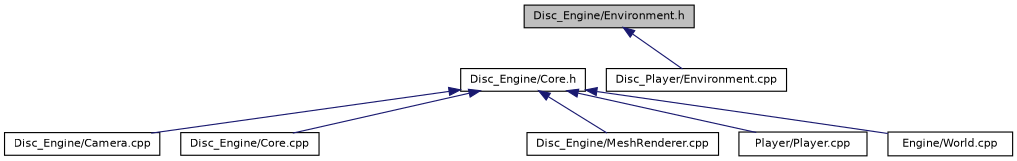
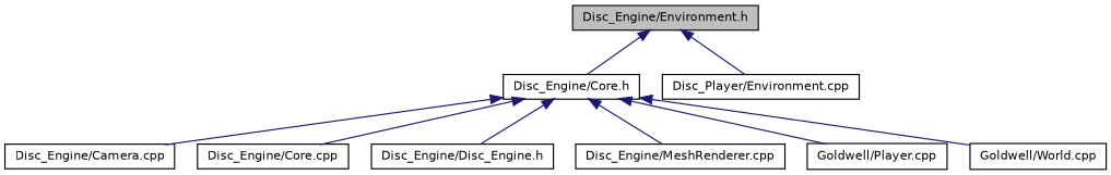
  digraph {
    node [color=black fillcolor=white fontname=Helvetica fontsize=10 shape=record style=filled]
    edge [color=midnightblue dir=back fontname=Helvetica fontsize=10 labelfontname=Helvetica labelfontsize=10 style=solid]
    n1 [fillcolor=grey75 fontcolor=black height=0.2 label="Disc_Engine/Environment.h" width=0.4]
    n2 [height=0.2 label="Disc_Engine/Core.h" width=0.4]
    n3 [height=0.2 label="Disc_Player/Environment.cpp" width=0.4]
    n4 [height=0.2 label="Disc_Engine/Camera.cpp" width=0.4]
    n5 [height=0.2 label="Disc_Engine/Core.cpp" width=0.4]
+   n6 [height=0.2 label="Disc_Engine/Disc_Engine.h" width=0.4]
    n7 [height=0.2 label="Disc_Engine/MeshRenderer.cpp" width=0.4]
-   n8 [height=0.2 label="Player/Player.cpp" width=0.4]
-   n9 [height=0.2 label="Engine/World.cpp" width=0.4]
+   n8 [height=0.2 label="Goldwell/Player.cpp" width=0.4]
+   n9 [height=0.2 label="Goldwell/World.cpp" width=0.4]
+   n1 -> n2
    n1 -> n3
    n2 -> n4
    n2 -> n5
+   n2 -> n6
    n2 -> n7
    n2 -> n8
    n2 -> n9
  }
